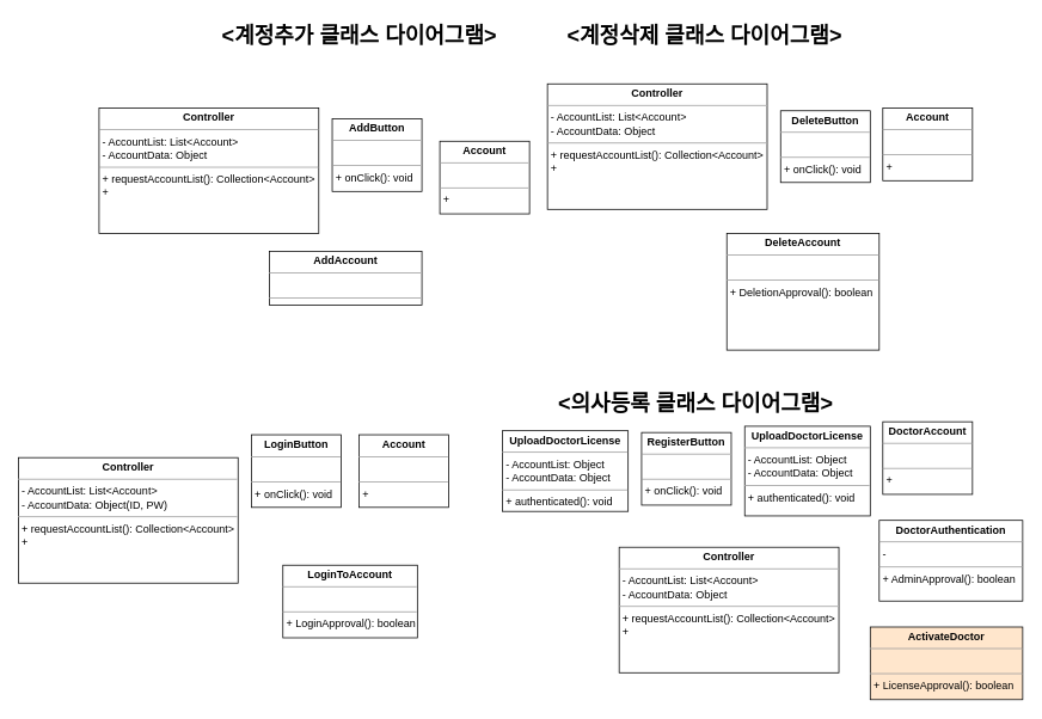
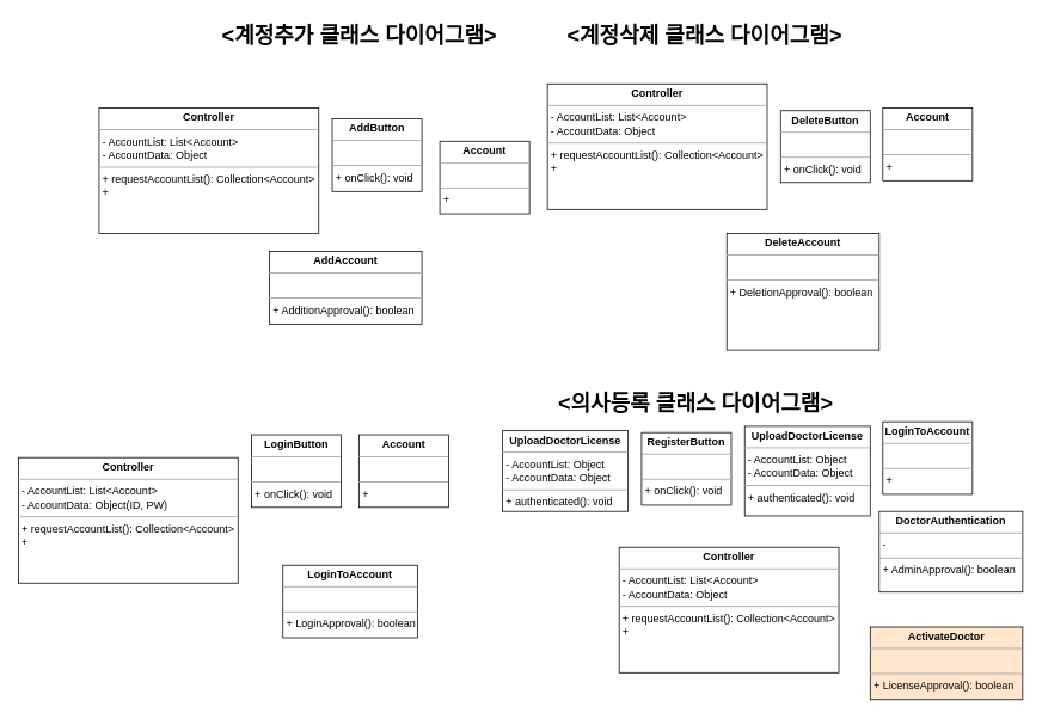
  <mxCell id="0" />
  <mxCell id="1" parent="0" />
  <mxCell id="2" value="&amp;lt;계정추가 클래스 다이어그램&amp;gt;" style="text;strokeColor=none;fillColor=none;html=1;fontSize=24;fontStyle=1;verticalAlign=middle;align=center;" parent="1" vertex="1"><mxGeometry x="225" y="20" width="350" height="40" as="geometry" /></mxCell>
  <mxCell id="3" value="&lt;p style=&quot;margin: 0px ; margin-top: 4px ; text-align: center&quot;&gt;&lt;b&gt;Controller&lt;/b&gt;&lt;/p&gt;&lt;hr size=&quot;1&quot;&gt;&lt;p style=&quot;margin: 0px ; margin-left: 4px&quot;&gt;- AccountList: List&amp;lt;Account&amp;gt;&lt;/p&gt;&lt;p style=&quot;margin: 0px ; margin-left: 4px&quot;&gt;- AccountData: Object&lt;/p&gt;&lt;hr size=&quot;1&quot;&gt;&lt;p style=&quot;margin: 0px ; margin-left: 4px&quot;&gt;+ requestAccountList(): Collection&amp;lt;Account&amp;gt;&lt;/p&gt;&lt;p style=&quot;margin: 0px ; margin-left: 4px&quot;&gt;+&amp;nbsp;&lt;/p&gt;" style="verticalAlign=top;align=left;overflow=fill;fontSize=12;fontFamily=Helvetica;html=1;" vertex="1" parent="1"><mxGeometry x="110" y="120" width="245" height="140" as="geometry" /></mxCell>
- <mxCell id="4" value="&lt;p style=&quot;margin: 0px ; margin-top: 4px ; text-align: center&quot;&gt;&lt;b&gt;DoctorAuthentication&lt;/b&gt;&lt;/p&gt;&lt;hr size=&quot;1&quot;&gt;&lt;p style=&quot;margin: 0px ; margin-left: 4px&quot;&gt;-&amp;nbsp;&lt;/p&gt;&lt;hr size=&quot;1&quot;&gt;&lt;p style=&quot;margin: 0px ; margin-left: 4px&quot;&gt;+ AdminApproval(): boolean&lt;br&gt;&lt;/p&gt;" style="verticalAlign=top;align=left;overflow=fill;fontSize=12;fontFamily=Helvetica;html=1;" vertex="1" parent="1"><mxGeometry x="980" y="580" width="160" height="90" as="geometry" /></mxCell>
+ <mxCell id="4" value="&lt;p style=&quot;margin: 0px ; margin-top: 4px ; text-align: center&quot;&gt;&lt;b&gt;DoctorAuthentication&lt;/b&gt;&lt;/p&gt;&lt;hr size=&quot;1&quot;&gt;&lt;p style=&quot;margin: 0px ; margin-left: 4px&quot;&gt;-&amp;nbsp;&lt;/p&gt;&lt;hr size=&quot;1&quot;&gt;&lt;p style=&quot;margin: 0px ; margin-left: 4px&quot;&gt;+ AdminApproval(): boolean&lt;br&gt;&lt;/p&gt;" style="verticalAlign=top;align=left;overflow=fill;fontSize=12;fontFamily=Helvetica;html=1;" vertex="1" parent="1"><mxGeometry x="980" y="570" width="160" height="90" as="geometry" /></mxCell>
  <mxCell id="5" value="&lt;p style=&quot;margin: 0px ; margin-top: 4px ; text-align: center&quot;&gt;&lt;b&gt;UploadDoctorLicense&lt;/b&gt;&lt;/p&gt;&lt;hr size=&quot;1&quot;&gt;&lt;p style=&quot;margin: 0px ; margin-left: 4px&quot;&gt;- AccountList: Object&lt;/p&gt;&lt;p style=&quot;margin: 0px ; margin-left: 4px&quot;&gt;- AccountData: Object&lt;/p&gt;&lt;hr size=&quot;1&quot;&gt;&lt;p style=&quot;margin: 0px ; margin-left: 4px&quot;&gt;+ authenticated(): void&lt;/p&gt;" style="verticalAlign=top;align=left;overflow=fill;fontSize=12;fontFamily=Helvetica;html=1;" vertex="1" parent="1"><mxGeometry x="560" y="480" width="140" height="90" as="geometry" /></mxCell>
  <mxCell id="6" value="&lt;p style=&quot;margin: 0px ; margin-top: 4px ; text-align: center&quot;&gt;&lt;b&gt;UploadDoctorLicense&lt;/b&gt;&lt;/p&gt;&lt;hr size=&quot;1&quot;&gt;&lt;p style=&quot;margin: 0px ; margin-left: 4px&quot;&gt;- AccountList: Object&lt;/p&gt;&lt;p style=&quot;margin: 0px ; margin-left: 4px&quot;&gt;- AccountData: Object&lt;/p&gt;&lt;hr size=&quot;1&quot;&gt;&lt;p style=&quot;margin: 0px ; margin-left: 4px&quot;&gt;+ authenticated(): void&lt;/p&gt;" style="verticalAlign=top;align=left;overflow=fill;fontSize=12;fontFamily=Helvetica;html=1;" vertex="1" parent="1"><mxGeometry x="830" y="475" width="140" height="100" as="geometry" /></mxCell>
  <mxCell id="7" value="&lt;p style=&quot;margin: 0px ; margin-top: 4px ; text-align: center&quot;&gt;&lt;b style=&quot;line-height: 120%&quot;&gt;AddButton&lt;/b&gt;&lt;/p&gt;&lt;hr size=&quot;1&quot;&gt;&lt;p style=&quot;margin: 0px ; margin-left: 4px&quot;&gt;&lt;br&gt;&lt;/p&gt;&lt;hr size=&quot;1&quot;&gt;&lt;p style=&quot;margin: 0px ; margin-left: 4px&quot;&gt;+ onClick(): void&lt;/p&gt;" style="verticalAlign=top;align=left;overflow=fill;fontSize=12;fontFamily=Helvetica;html=1;" vertex="1" parent="1"><mxGeometry x="370" y="132" width="100" height="81" as="geometry" /></mxCell>
  <mxCell id="8" value="&lt;p style=&quot;margin: 0px ; margin-top: 4px ; text-align: center&quot;&gt;&lt;b style=&quot;line-height: 120%&quot;&gt;Account&lt;/b&gt;&lt;/p&gt;&lt;hr size=&quot;1&quot;&gt;&lt;p style=&quot;margin: 0px ; margin-left: 4px&quot;&gt;&lt;br&gt;&lt;/p&gt;&lt;hr size=&quot;1&quot;&gt;&lt;p style=&quot;margin: 0px ; margin-left: 4px&quot;&gt;+&amp;nbsp;&lt;/p&gt;" style="verticalAlign=top;align=left;overflow=fill;fontSize=12;fontFamily=Helvetica;html=1;" vertex="1" parent="1"><mxGeometry x="490" y="157" width="100" height="81" as="geometry" /></mxCell>
- <mxCell id="9" value="&lt;p style=&quot;margin: 0px ; margin-top: 4px ; text-align: center&quot;&gt;&lt;b style=&quot;line-height: 120%&quot;&gt;AddAccount&lt;/b&gt;&lt;/p&gt;&lt;hr size=&quot;1&quot;&gt;&lt;p style=&quot;margin: 0px ; margin-left: 4px&quot;&gt;&lt;br&gt;&lt;/p&gt;&lt;hr size=&quot;1&quot;&gt;&lt;p style=&quot;margin: 0px ; margin-left: 4px&quot;&gt;+ AdditionApproval(): boolean&lt;/p&gt;" style="verticalAlign=top;align=left;overflow=fill;fontSize=12;fontFamily=Helvetica;html=1;" vertex="1" parent="1"><mxGeometry x="300" y="280" width="170" height="60" as="geometry" /></mxCell>
+ <mxCell id="9" value="&lt;p style=&quot;margin: 0px ; margin-top: 4px ; text-align: center&quot;&gt;&lt;b style=&quot;line-height: 120%&quot;&gt;AddAccount&lt;/b&gt;&lt;/p&gt;&lt;hr size=&quot;1&quot;&gt;&lt;p style=&quot;margin: 0px ; margin-left: 4px&quot;&gt;&lt;br&gt;&lt;/p&gt;&lt;hr size=&quot;1&quot;&gt;&lt;p style=&quot;margin: 0px ; margin-left: 4px&quot;&gt;+ AdditionApproval(): boolean&lt;/p&gt;" style="verticalAlign=top;align=left;overflow=fill;fontSize=12;fontFamily=Helvetica;html=1;" vertex="1" parent="1"><mxGeometry x="300" y="280" width="170" height="81" as="geometry" /></mxCell>
  <mxCell id="10" value="&amp;lt;계정삭제 클래스 다이어그램&amp;gt;" style="text;strokeColor=none;fillColor=none;html=1;fontSize=24;fontStyle=1;verticalAlign=middle;align=center;" parent="1" vertex="1"><mxGeometry x="610" y="20" width="350" height="40" as="geometry" /></mxCell>
  <mxCell id="11" value="&lt;p style=&quot;margin: 0px ; margin-top: 4px ; text-align: center&quot;&gt;&lt;b style=&quot;line-height: 120%&quot;&gt;DeleteButton&lt;/b&gt;&lt;/p&gt;&lt;hr size=&quot;1&quot;&gt;&lt;p style=&quot;margin: 0px ; margin-left: 4px&quot;&gt;&lt;br&gt;&lt;/p&gt;&lt;hr size=&quot;1&quot;&gt;&lt;p style=&quot;margin: 0px ; margin-left: 4px&quot;&gt;+ onClick(): void&lt;/p&gt;" style="verticalAlign=top;align=left;overflow=fill;fontSize=12;fontFamily=Helvetica;html=1;" vertex="1" parent="1"><mxGeometry x="870" y="123" width="100" height="80" as="geometry" /></mxCell>
  <mxCell id="12" value="&lt;p style=&quot;margin: 0px ; margin-top: 4px ; text-align: center&quot;&gt;&lt;b style=&quot;line-height: 120%&quot;&gt;Account&lt;/b&gt;&lt;/p&gt;&lt;hr size=&quot;1&quot;&gt;&lt;p style=&quot;margin: 0px ; margin-left: 4px&quot;&gt;&lt;br&gt;&lt;/p&gt;&lt;hr size=&quot;1&quot;&gt;&lt;p style=&quot;margin: 0px ; margin-left: 4px&quot;&gt;+&amp;nbsp;&lt;/p&gt;" style="verticalAlign=top;align=left;overflow=fill;fontSize=12;fontFamily=Helvetica;html=1;" vertex="1" parent="1"><mxGeometry x="984" y="120" width="100" height="81" as="geometry" /></mxCell>
  <mxCell id="13" value="&lt;p style=&quot;margin: 0px ; margin-top: 4px ; text-align: center&quot;&gt;&lt;b&gt;Controller&lt;/b&gt;&lt;/p&gt;&lt;hr size=&quot;1&quot;&gt;&lt;p style=&quot;margin: 0px ; margin-left: 4px&quot;&gt;- AccountList: List&amp;lt;Account&amp;gt;&lt;/p&gt;&lt;p style=&quot;margin: 0px ; margin-left: 4px&quot;&gt;- AccountData: Object&lt;/p&gt;&lt;hr size=&quot;1&quot;&gt;&lt;p style=&quot;margin: 0px ; margin-left: 4px&quot;&gt;+ requestAccountList(): Collection&amp;lt;Account&amp;gt;&lt;/p&gt;&lt;p style=&quot;margin: 0px ; margin-left: 4px&quot;&gt;+&amp;nbsp;&lt;/p&gt;" style="verticalAlign=top;align=left;overflow=fill;fontSize=12;fontFamily=Helvetica;html=1;" vertex="1" parent="1"><mxGeometry x="610" y="93" width="245" height="140" as="geometry" /></mxCell>
  <mxCell id="14" value="&lt;p style=&quot;margin: 0px ; margin-top: 4px ; text-align: center&quot;&gt;&lt;b style=&quot;line-height: 120%&quot;&gt;LoginButton&lt;/b&gt;&lt;/p&gt;&lt;hr size=&quot;1&quot;&gt;&lt;p style=&quot;margin: 0px ; margin-left: 4px&quot;&gt;&lt;br&gt;&lt;/p&gt;&lt;hr size=&quot;1&quot;&gt;&lt;p style=&quot;margin: 0px ; margin-left: 4px&quot;&gt;+ onClick(): void&lt;/p&gt;" style="verticalAlign=top;align=left;overflow=fill;fontSize=12;fontFamily=Helvetica;html=1;" vertex="1" parent="1"><mxGeometry x="280" y="484.5" width="100" height="81" as="geometry" /></mxCell>
  <mxCell id="15" value="&lt;p style=&quot;margin: 0px ; margin-top: 4px ; text-align: center&quot;&gt;&lt;b style=&quot;line-height: 120%&quot;&gt;Account&lt;/b&gt;&lt;/p&gt;&lt;hr size=&quot;1&quot;&gt;&lt;p style=&quot;margin: 0px ; margin-left: 4px&quot;&gt;&lt;br&gt;&lt;/p&gt;&lt;hr size=&quot;1&quot;&gt;&lt;p style=&quot;margin: 0px ; margin-left: 4px&quot;&gt;+&amp;nbsp;&lt;/p&gt;" style="verticalAlign=top;align=left;overflow=fill;fontSize=12;fontFamily=Helvetica;html=1;" vertex="1" parent="1"><mxGeometry x="400" y="484.5" width="100" height="81" as="geometry" /></mxCell>
  <mxCell id="16" value="&lt;p style=&quot;margin: 0px ; margin-top: 4px ; text-align: center&quot;&gt;&lt;b style=&quot;line-height: 120%&quot;&gt;LoginToAccount&lt;/b&gt;&lt;/p&gt;&lt;hr size=&quot;1&quot;&gt;&lt;p style=&quot;margin: 0px ; margin-left: 4px&quot;&gt;&lt;br&gt;&lt;/p&gt;&lt;hr size=&quot;1&quot;&gt;&lt;p style=&quot;margin: 0px ; margin-left: 4px&quot;&gt;+ LoginApproval(): boolean&lt;/p&gt;" style="verticalAlign=top;align=left;overflow=fill;fontSize=12;fontFamily=Helvetica;html=1;" vertex="1" parent="1"><mxGeometry x="315" y="630" width="150" height="81" as="geometry" /></mxCell>
  <mxCell id="17" value="&lt;p style=&quot;margin: 0px ; margin-top: 4px ; text-align: center&quot;&gt;&lt;b style=&quot;line-height: 120%&quot;&gt;DeleteAccount&lt;/b&gt;&lt;/p&gt;&lt;hr size=&quot;1&quot;&gt;&lt;p style=&quot;margin: 0px ; margin-left: 4px&quot;&gt;&lt;br&gt;&lt;/p&gt;&lt;hr size=&quot;1&quot;&gt;&lt;p style=&quot;margin: 0px ; margin-left: 4px&quot;&gt;+ DeletionApproval(): boolean&lt;/p&gt;" style="verticalAlign=top;align=left;overflow=fill;fontSize=12;fontFamily=Helvetica;html=1;" vertex="1" parent="1"><mxGeometry x="810" y="260" width="170" height="130" as="geometry" /></mxCell>
  <mxCell id="18" value="&lt;p style=&quot;margin: 0px ; margin-top: 4px ; text-align: center&quot;&gt;&lt;b&gt;Controller&lt;/b&gt;&lt;/p&gt;&lt;hr size=&quot;1&quot;&gt;&lt;p style=&quot;margin: 0px ; margin-left: 4px&quot;&gt;- AccountList: List&amp;lt;Account&amp;gt;&lt;/p&gt;&lt;p style=&quot;margin: 0px ; margin-left: 4px&quot;&gt;- AccountData: Object(ID, PW)&lt;/p&gt;&lt;hr size=&quot;1&quot;&gt;&lt;p style=&quot;margin: 0px ; margin-left: 4px&quot;&gt;+ requestAccountList(): Collection&amp;lt;Account&amp;gt;&lt;/p&gt;&lt;p style=&quot;margin: 0px ; margin-left: 4px&quot;&gt;+&amp;nbsp;&lt;/p&gt;" style="verticalAlign=top;align=left;overflow=fill;fontSize=12;fontFamily=Helvetica;html=1;" vertex="1" parent="1"><mxGeometry x="20" y="510" width="245" height="140" as="geometry" /></mxCell>
  <mxCell id="19" value="&lt;p style=&quot;margin: 0px ; margin-top: 4px ; text-align: center&quot;&gt;&lt;b style=&quot;line-height: 120%&quot;&gt;RegisterButton&lt;/b&gt;&lt;/p&gt;&lt;hr size=&quot;1&quot;&gt;&lt;p style=&quot;margin: 0px ; margin-left: 4px&quot;&gt;&lt;br&gt;&lt;/p&gt;&lt;hr size=&quot;1&quot;&gt;&lt;p style=&quot;margin: 0px ; margin-left: 4px&quot;&gt;+ onClick(): void&lt;/p&gt;" style="verticalAlign=top;align=left;overflow=fill;fontSize=12;fontFamily=Helvetica;html=1;" vertex="1" parent="1"><mxGeometry x="715" y="482" width="100" height="81" as="geometry" /></mxCell>
  <mxCell id="20" value="&amp;lt;의사등록 클래스 다이어그램&amp;gt;" style="text;strokeColor=none;fillColor=none;html=1;fontSize=24;fontStyle=1;verticalAlign=middle;align=center;" parent="1" vertex="1"><mxGeometry x="600" y="430" width="350" height="40" as="geometry" /></mxCell>
- <mxCell id="21" value="&lt;p style=&quot;margin: 0px ; margin-top: 4px ; text-align: center&quot;&gt;&lt;b style=&quot;line-height: 120%&quot;&gt;DoctorAccount&lt;/b&gt;&lt;/p&gt;&lt;hr size=&quot;1&quot;&gt;&lt;p style=&quot;margin: 0px ; margin-left: 4px&quot;&gt;&lt;br&gt;&lt;/p&gt;&lt;hr size=&quot;1&quot;&gt;&lt;p style=&quot;margin: 0px ; margin-left: 4px&quot;&gt;+&amp;nbsp;&lt;/p&gt;" style="verticalAlign=top;align=left;overflow=fill;fontSize=12;fontFamily=Helvetica;html=1;" vertex="1" parent="1"><mxGeometry x="984" y="470" width="100" height="81" as="geometry" /></mxCell>
+ <mxCell id="21" value="&lt;p style=&quot;margin: 0px ; margin-top: 4px ; text-align: center&quot;&gt;&lt;b style=&quot;line-height: 120%&quot;&gt;LoginToAccount&lt;/b&gt;&lt;/p&gt;&lt;hr size=&quot;1&quot;&gt;&lt;p style=&quot;margin: 0px ; margin-left: 4px&quot;&gt;&lt;br&gt;&lt;/p&gt;&lt;hr size=&quot;1&quot;&gt;&lt;p style=&quot;margin: 0px ; margin-left: 4px&quot;&gt;+&amp;nbsp;&lt;/p&gt;" style="verticalAlign=top;align=left;overflow=fill;fontSize=12;fontFamily=Helvetica;html=1;" vertex="1" parent="1"><mxGeometry x="984" y="470" width="100" height="81" as="geometry" /></mxCell>
  <mxCell id="22" value="&lt;p style=&quot;margin: 0px ; margin-top: 4px ; text-align: center&quot;&gt;&lt;b style=&quot;line-height: 120%&quot;&gt;ActivateDoctor&lt;/b&gt;&lt;/p&gt;&lt;hr size=&quot;1&quot;&gt;&lt;p style=&quot;margin: 0px ; margin-left: 4px&quot;&gt;&lt;br&gt;&lt;/p&gt;&lt;hr size=&quot;1&quot;&gt;&lt;p style=&quot;margin: 0px ; margin-left: 4px&quot;&gt;+ LicenseApproval(): boolean&lt;/p&gt;" style="verticalAlign=top;align=left;overflow=fill;fontSize=12;fontFamily=Helvetica;html=1;fillColor=#ffe6cc;" vertex="1" parent="1"><mxGeometry x="970" y="699" width="170" height="81" as="geometry" /></mxCell>
  <mxCell id="23" value="&lt;p style=&quot;margin: 0px ; margin-top: 4px ; text-align: center&quot;&gt;&lt;b&gt;Controller&lt;/b&gt;&lt;/p&gt;&lt;hr size=&quot;1&quot;&gt;&lt;p style=&quot;margin: 0px ; margin-left: 4px&quot;&gt;- AccountList: List&amp;lt;Account&amp;gt;&lt;/p&gt;&lt;p style=&quot;margin: 0px ; margin-left: 4px&quot;&gt;- AccountData: Object&lt;/p&gt;&lt;hr size=&quot;1&quot;&gt;&lt;p style=&quot;margin: 0px ; margin-left: 4px&quot;&gt;+ requestAccountList(): Collection&amp;lt;Account&amp;gt;&lt;/p&gt;&lt;p style=&quot;margin: 0px ; margin-left: 4px&quot;&gt;+&amp;nbsp;&lt;/p&gt;" style="verticalAlign=top;align=left;overflow=fill;fontSize=12;fontFamily=Helvetica;html=1;" vertex="1" parent="1"><mxGeometry x="690" y="610" width="245" height="140" as="geometry" /></mxCell>
